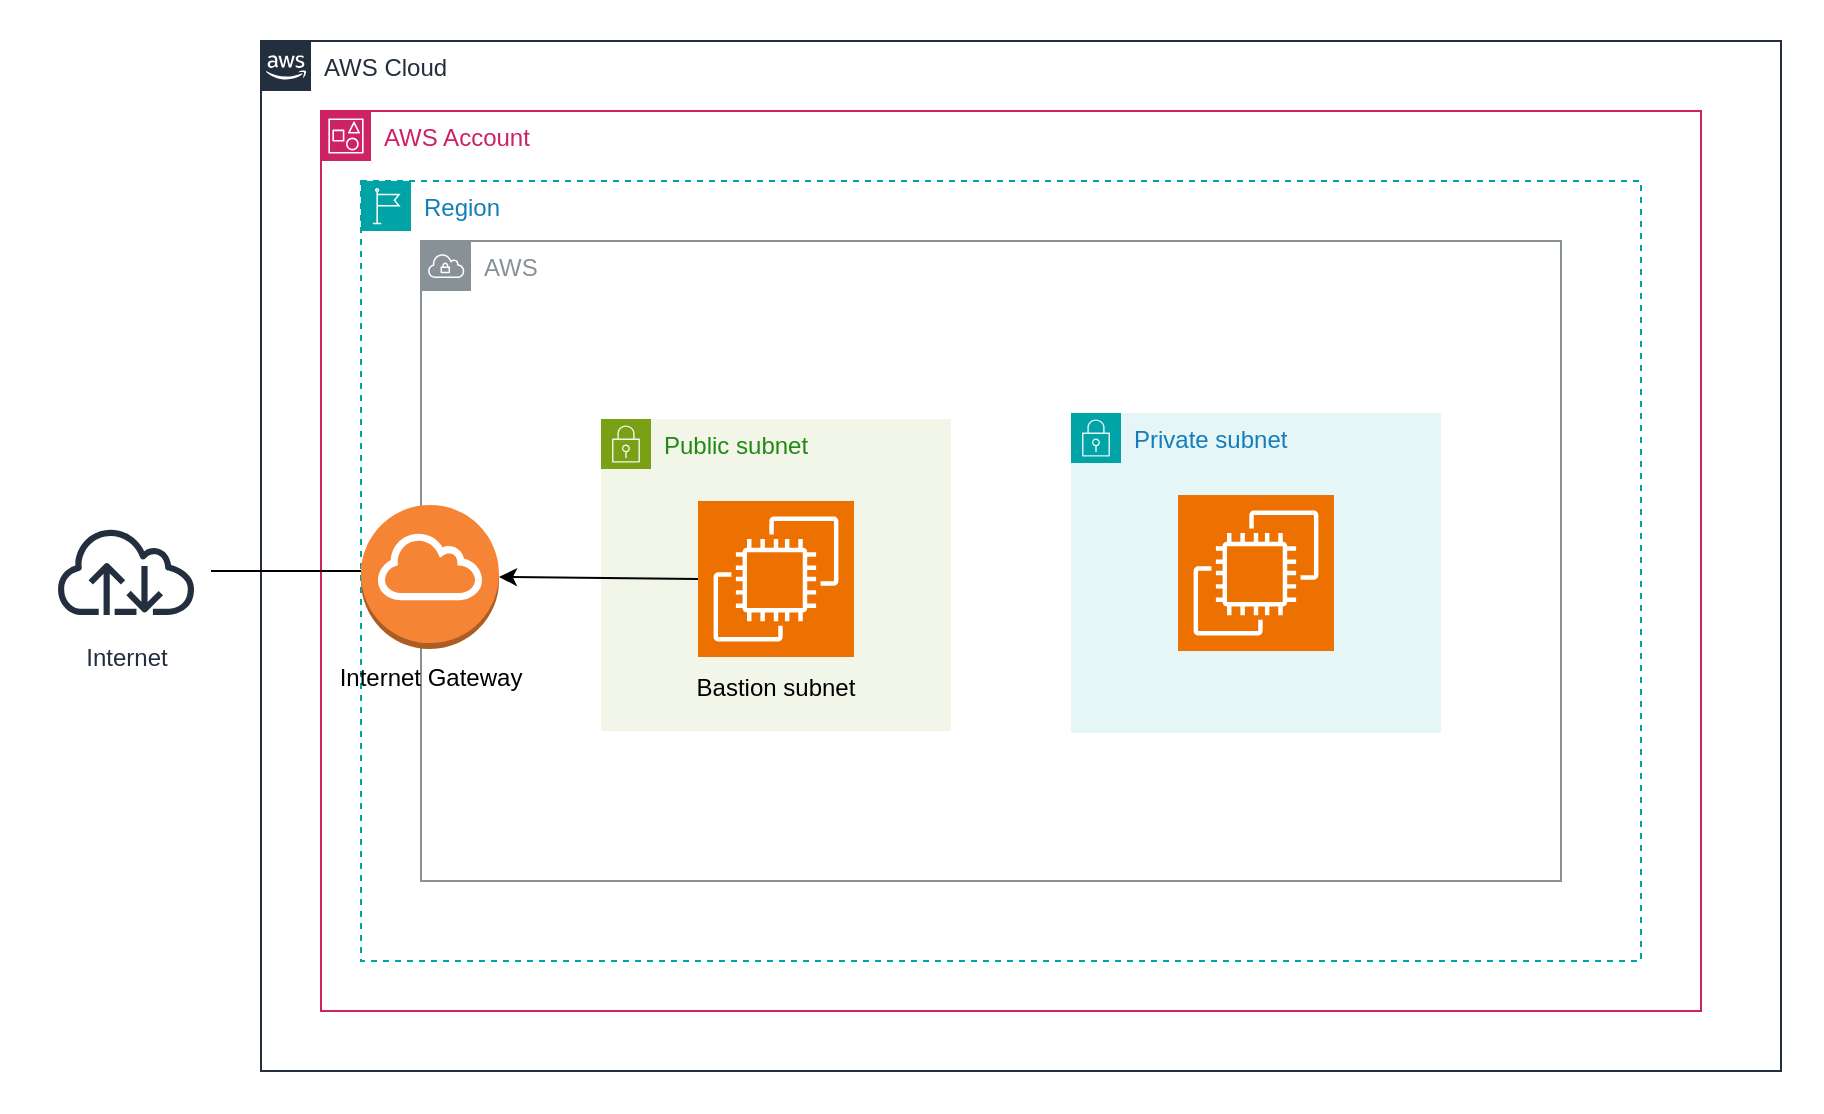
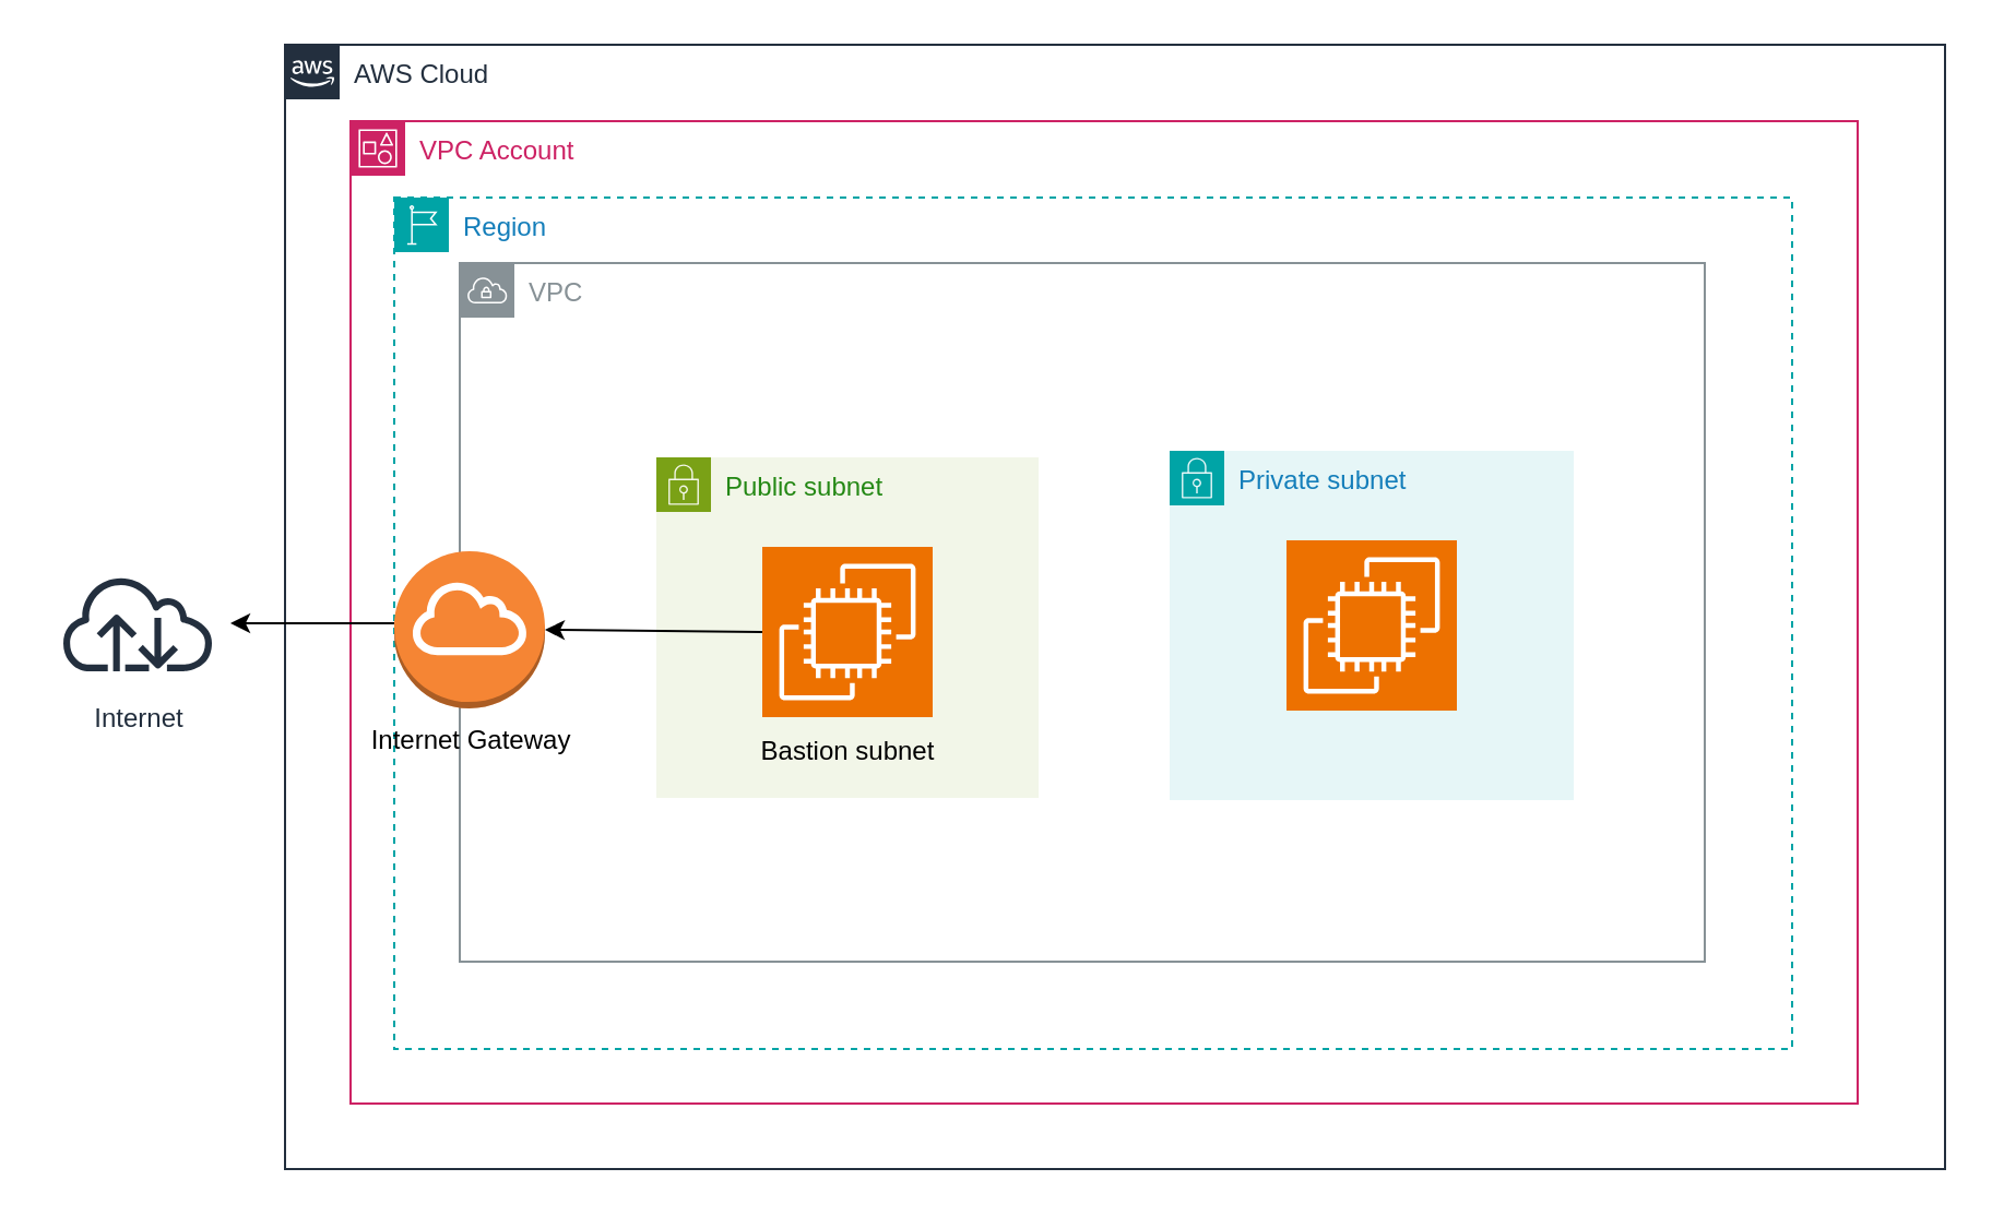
  <mxCell id="0" />
  <mxCell id="1" parent="0" />
- <mxCell id="2" value="AWS Account" style="points=[[0,0],[0.25,0],[0.5,0],[0.75,0],[1,0],[1,0.25],[1,0.5],[1,0.75],[1,1],[0.75,1],[0.5,1],[0.25,1],[0,1],[0,0.75],[0,0.5],[0,0.25]];outlineConnect=0;gradientColor=none;html=1;whiteSpace=wrap;fontSize=12;fontStyle=0;container=1;pointerEvents=0;collapsible=0;recursiveResize=0;shape=mxgraph.aws4.group;grIcon=mxgraph.aws4.group_account;strokeColor=#CD2264;fillColor=none;verticalAlign=top;align=left;spacingLeft=30;fontColor=#CD2264;dashed=0;" parent="1" vertex="1"><mxGeometry x="160" y="55" width="690" height="450" as="geometry" /></mxCell>
+ <mxCell id="2" value="VPC Account" style="points=[[0,0],[0.25,0],[0.5,0],[0.75,0],[1,0],[1,0.25],[1,0.5],[1,0.75],[1,1],[0.75,1],[0.5,1],[0.25,1],[0,1],[0,0.75],[0,0.5],[0,0.25]];outlineConnect=0;gradientColor=none;html=1;whiteSpace=wrap;fontSize=12;fontStyle=0;container=1;pointerEvents=0;collapsible=0;recursiveResize=0;shape=mxgraph.aws4.group;grIcon=mxgraph.aws4.group_account;strokeColor=#CD2264;fillColor=none;verticalAlign=top;align=left;spacingLeft=30;fontColor=#CD2264;dashed=0;" parent="1" vertex="1"><mxGeometry x="160" y="55" width="690" height="450" as="geometry" /></mxCell>
  <mxCell id="3" value="AWS Cloud" style="points=[[0,0],[0.25,0],[0.5,0],[0.75,0],[1,0],[1,0.25],[1,0.5],[1,0.75],[1,1],[0.75,1],[0.5,1],[0.25,1],[0,1],[0,0.75],[0,0.5],[0,0.25]];outlineConnect=0;gradientColor=none;html=1;whiteSpace=wrap;fontSize=12;fontStyle=0;container=1;pointerEvents=0;collapsible=0;recursiveResize=0;shape=mxgraph.aws4.group;grIcon=mxgraph.aws4.group_aws_cloud_alt;strokeColor=#232F3E;fillColor=none;verticalAlign=top;align=left;spacingLeft=30;fontColor=#232F3E;dashed=0;" parent="1" vertex="1"><mxGeometry x="130" y="20" width="760" height="515" as="geometry" /></mxCell>
  <mxCell id="4" value="Region" style="points=[[0,0],[0.25,0],[0.5,0],[0.75,0],[1,0],[1,0.25],[1,0.5],[1,0.75],[1,1],[0.75,1],[0.5,1],[0.25,1],[0,1],[0,0.75],[0,0.5],[0,0.25]];outlineConnect=0;gradientColor=none;html=1;whiteSpace=wrap;fontSize=12;fontStyle=0;container=1;pointerEvents=0;collapsible=0;recursiveResize=0;shape=mxgraph.aws4.group;grIcon=mxgraph.aws4.group_region;strokeColor=#00A4A6;fillColor=none;verticalAlign=top;align=left;spacingLeft=30;fontColor=#147EBA;dashed=1;" parent="3" vertex="1"><mxGeometry x="50" y="70" width="640" height="390" as="geometry" /></mxCell>
- <mxCell id="5" value="AWS" style="sketch=0;outlineConnect=0;gradientColor=none;html=1;whiteSpace=wrap;fontSize=12;fontStyle=0;shape=mxgraph.aws4.group;grIcon=mxgraph.aws4.group_vpc;strokeColor=#879196;fillColor=none;verticalAlign=top;align=left;spacingLeft=30;fontColor=#879196;dashed=0;" parent="4" vertex="1"><mxGeometry x="30" y="30" width="570" height="320" as="geometry" /></mxCell>
+ <mxCell id="5" value="VPC" style="sketch=0;outlineConnect=0;gradientColor=none;html=1;whiteSpace=wrap;fontSize=12;fontStyle=0;shape=mxgraph.aws4.group;grIcon=mxgraph.aws4.group_vpc;strokeColor=#879196;fillColor=none;verticalAlign=top;align=left;spacingLeft=30;fontColor=#879196;dashed=0;" parent="4" vertex="1"><mxGeometry x="30" y="30" width="570" height="320" as="geometry" /></mxCell>
  <mxCell id="6" value="Private subnet" style="points=[[0,0],[0.25,0],[0.5,0],[0.75,0],[1,0],[1,0.25],[1,0.5],[1,0.75],[1,1],[0.75,1],[0.5,1],[0.25,1],[0,1],[0,0.75],[0,0.5],[0,0.25]];outlineConnect=0;gradientColor=none;html=1;whiteSpace=wrap;fontSize=12;fontStyle=0;container=1;pointerEvents=0;collapsible=0;recursiveResize=0;shape=mxgraph.aws4.group;grIcon=mxgraph.aws4.group_security_group;grStroke=0;strokeColor=#00A4A6;fillColor=#E6F6F7;verticalAlign=top;align=left;spacingLeft=30;fontColor=#147EBA;dashed=0;" parent="4" vertex="1"><mxGeometry x="355" y="116" width="185" height="160" as="geometry" /></mxCell>
  <mxCell id="7" value="" style="sketch=0;points=[[0,0,0],[0.25,0,0],[0.5,0,0],[0.75,0,0],[1,0,0],[0,1,0],[0.25,1,0],[0.5,1,0],[0.75,1,0],[1,1,0],[0,0.25,0],[0,0.5,0],[0,0.75,0],[1,0.25,0],[1,0.5,0],[1,0.75,0]];outlineConnect=0;fontColor=#232F3E;fillColor=#ED7100;strokeColor=#ffffff;dashed=0;verticalLabelPosition=bottom;verticalAlign=top;align=center;html=1;fontSize=12;fontStyle=0;aspect=fixed;shape=mxgraph.aws4.resourceIcon;resIcon=mxgraph.aws4.ec2;" parent="6" vertex="1"><mxGeometry x="53.5" y="41" width="78" height="78" as="geometry" /></mxCell>
  <mxCell id="8" value="Public subnet" style="points=[[0,0],[0.25,0],[0.5,0],[0.75,0],[1,0],[1,0.25],[1,0.5],[1,0.75],[1,1],[0.75,1],[0.5,1],[0.25,1],[0,1],[0,0.75],[0,0.5],[0,0.25]];outlineConnect=0;gradientColor=none;html=1;whiteSpace=wrap;fontSize=12;fontStyle=0;container=1;pointerEvents=0;collapsible=0;recursiveResize=0;shape=mxgraph.aws4.group;grIcon=mxgraph.aws4.group_security_group;grStroke=0;strokeColor=#7AA116;fillColor=#F2F6E8;verticalAlign=top;align=left;spacingLeft=30;fontColor=#248814;dashed=0;" parent="4" vertex="1"><mxGeometry x="120" y="119" width="175" height="156" as="geometry" /></mxCell>
  <mxCell id="9" value="" style="sketch=0;points=[[0,0,0],[0.25,0,0],[0.5,0,0],[0.75,0,0],[1,0,0],[0,1,0],[0.25,1,0],[0.5,1,0],[0.75,1,0],[1,1,0],[0,0.25,0],[0,0.5,0],[0,0.75,0],[1,0.25,0],[1,0.5,0],[1,0.75,0]];outlineConnect=0;fontColor=#232F3E;fillColor=#ED7100;strokeColor=#ffffff;dashed=0;verticalLabelPosition=bottom;verticalAlign=top;align=center;html=1;fontSize=12;fontStyle=0;aspect=fixed;shape=mxgraph.aws4.resourceIcon;resIcon=mxgraph.aws4.ec2;" parent="8" vertex="1"><mxGeometry x="48.5" y="41" width="78" height="78" as="geometry" /></mxCell>
  <mxCell id="10" value="" style="outlineConnect=0;dashed=0;verticalLabelPosition=bottom;verticalAlign=top;align=center;html=1;shape=mxgraph.aws3.internet_gateway;fillColor=#F58534;gradientColor=none;" vertex="1" parent="4"><mxGeometry y="162" width="69" height="72" as="geometry" /></mxCell>
  <mxCell id="11" value="Bastion subnet" style="text;html=1;align=center;verticalAlign=middle;whiteSpace=wrap;rounded=0;" vertex="1" parent="4"><mxGeometry x="162.5" y="239" width="90" height="30" as="geometry" /></mxCell>
  <mxCell id="12" value="Internet Gateway" style="text;html=1;align=center;verticalAlign=middle;resizable=0;points=[];autosize=1;strokeColor=none;fillColor=none;" vertex="1" parent="4"><mxGeometry x="-20.5" y="234" width="110" height="30" as="geometry" /></mxCell>
  <mxCell id="13" value="" style="endArrow=classic;html=1;rounded=0;entryX=1;entryY=0.5;entryDx=0;entryDy=0;entryPerimeter=0;exitX=0;exitY=0.5;exitDx=0;exitDy=0;exitPerimeter=0;" edge="1" parent="4" source="9" target="10"><mxGeometry width="50" height="50" relative="1" as="geometry"><mxPoint x="520" y="475" as="sourcePoint" /><mxPoint x="570" y="425" as="targetPoint" /></mxGeometry></mxCell>
  <mxCell id="14" value="Internet" style="sketch=0;outlineConnect=0;fontColor=#232F3E;gradientColor=none;strokeColor=#232F3E;fillColor=#ffffff;dashed=0;verticalLabelPosition=bottom;verticalAlign=top;align=center;html=1;fontSize=12;fontStyle=0;aspect=fixed;shape=mxgraph.aws4.resourceIcon;resIcon=mxgraph.aws4.internet;" vertex="1" parent="1"><mxGeometry x="20" y="255" width="85" height="60" as="geometry" /></mxCell>
- <mxCell id="15" value="" style="endArrow=none;html=1;rounded=0;exitX=0;exitY=0.5;exitDx=0;exitDy=0;" edge="1" parent="1" source="4" target="14"><mxGeometry width="50" height="50" relative="1" as="geometry"><mxPoint x="359" y="299" as="sourcePoint" /><mxPoint x="259" y="298" as="targetPoint" /></mxGeometry></mxCell>
+ <mxCell id="15" value="" style="endArrow=classic;html=1;rounded=0;exitX=0;exitY=0.5;exitDx=0;exitDy=0;" edge="1" parent="1" source="4" target="14"><mxGeometry width="50" height="50" relative="1" as="geometry"><mxPoint x="359" y="299" as="sourcePoint" /><mxPoint x="259" y="298" as="targetPoint" /></mxGeometry></mxCell>
